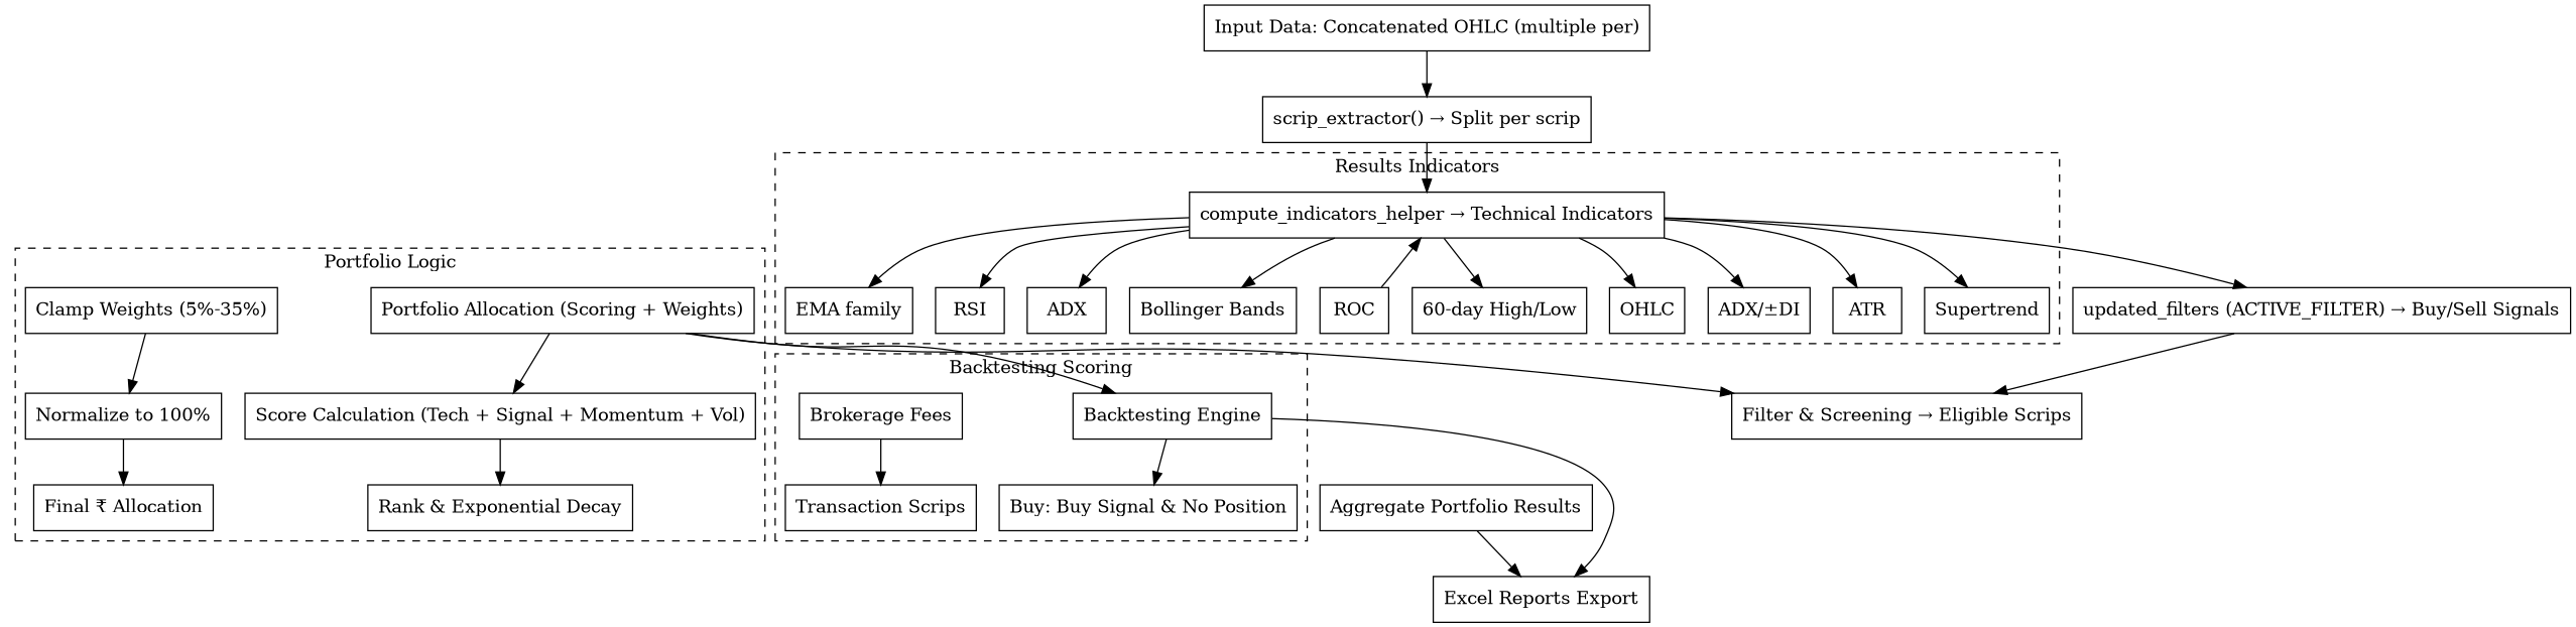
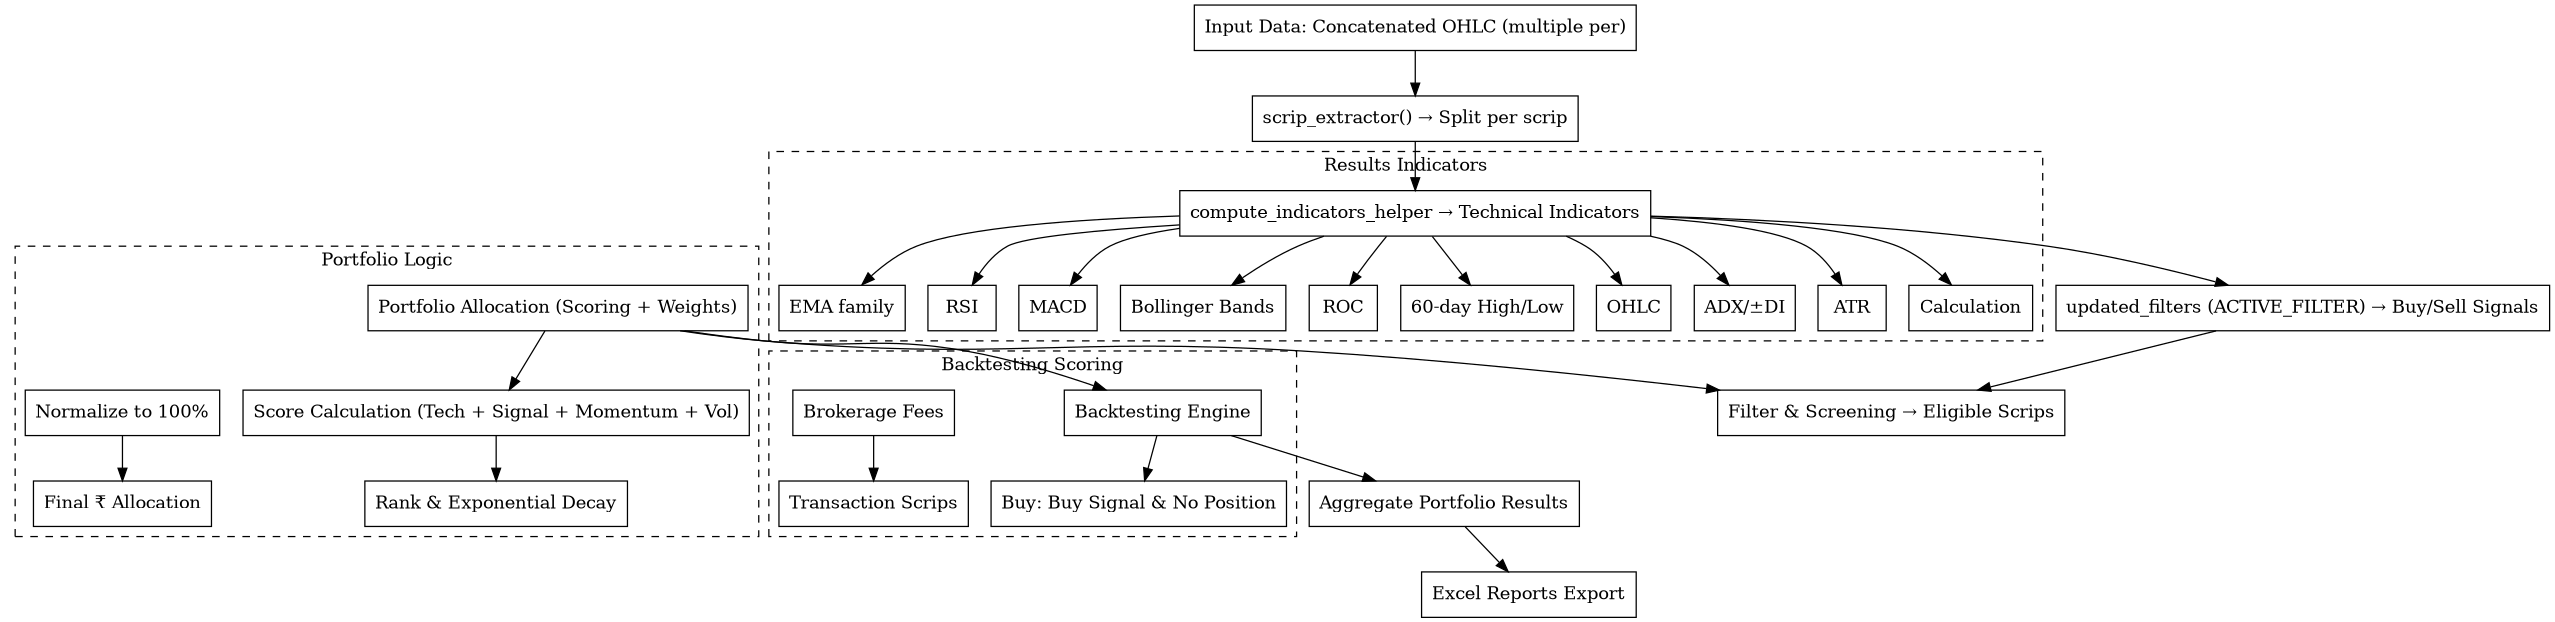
  digraph {
    rankdir=TB
    node [shape=box]
    n1 [label="compute_indicators_helper → Technical Indicators"]
    n2 [label="EMA family"]
    n3 [label=RSI]
-   n4 [label=ADX]
+   n4 [label=MACD]
    n5 [label="Bollinger Bands"]
    n6 [label=ROC]
    n7 [label="60-day High/Low"]
    n8 [label=OHLC]
    n9 [label="ADX/±DI"]
    n10 [label=ATR]
-   n11 [label=Supertrend]
+   n11 [label=Calculation]
    n12 [label="Portfolio Allocation (Scoring + Weights)"]
    n13 [label="Score Calculation (Tech + Signal + Momentum + Vol)"]
    n14 [label="Rank & Exponential Decay"]
-   n15 [label="Clamp Weights (5%-35%)"]
    n16 [label="Normalize to 100%"]
    n17 [label="Final ₹ Allocation"]
    n18 [label="Backtesting Engine"]
    n19 [label="Buy: Buy Signal & No Position"]
    n20 [label="Brokerage Fees"]
    n21 [label="Transaction Scrips"]
    n22 [label="updated_filters (ACTIVE_FILTER) → Buy/Sell Signals"]
    n23 [label="Filter & Screening → Eligible Scrips"]
    n24 [label="Aggregate Portfolio Results"]
    n25 [label="Input Data: Concatenated OHLC (multiple per)"]
    n26 [label="scrip_extractor() → Split per scrip"]
    n27 [label="Excel Reports Export"]
    subgraph cluster_1 {
      label="Results Indicators"
      style=dashed
      n1
      n2
      n3
      n4
      n5
      n6
      n7
      n8
      n9
      n10
      n11
    }
    subgraph cluster_2 {
      label="Portfolio Logic"
      style=dashed
      n12
      n13
      n14
-     n15
      n16
      n17
    }
    subgraph cluster_3 {
      label="Backtesting Scoring"
      style=dashed
      n18
      n19
      n20
      n21
    }
    n1 -> n2
    n1 -> n3
    n1 -> n4
    n1 -> n5
-   n6 -> n1
+   n1 -> n6
    n1 -> n7
    n1 -> n8
    n1 -> n9
    n1 -> n10
    n1 -> n11
    n1 -> n22
    n12 -> n13
    n12 -> n18
    n12 -> n23
    n13 -> n14
-   n15 -> n16
    n16 -> n17
    n18 -> n19
-   n18 -> n27
+   n18 -> n24
    n20 -> n21
    n22 -> n23
    n24 -> n27
    n25 -> n26
    n26 -> n1
  }
